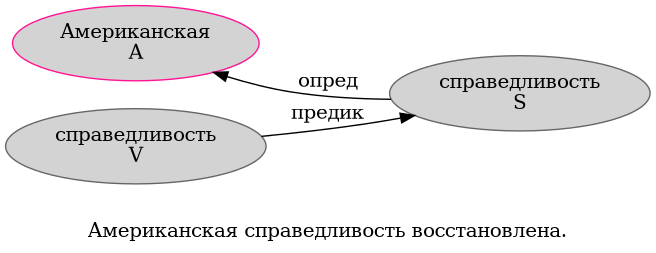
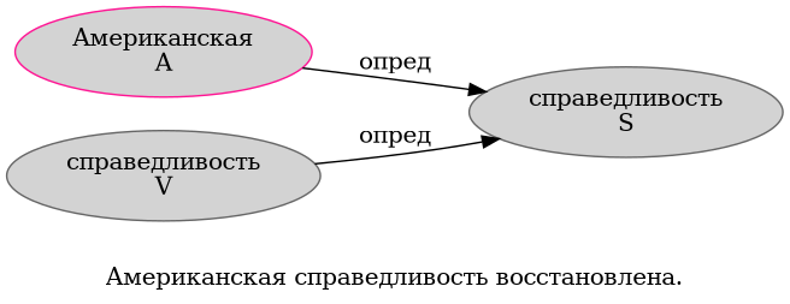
  digraph {
    label="Американская справедливость восстановлена."
    rankdir=LR
    node [color=gray40 fillcolor=lightgray penwidth=1 shape=ellipse style=filled]
    n1 [color=deeppink label="Американская\nA"]
    n2 [label="справедливость\nS"]
    n3 [label="справедливость\nV"]
-   n2 -> n1 [label="опред"]
-   n3 -> n2 [label="предик"]
+   n1 -> n2 [label="опред"]
+   n3 -> n2 [label="опред"]
  }
